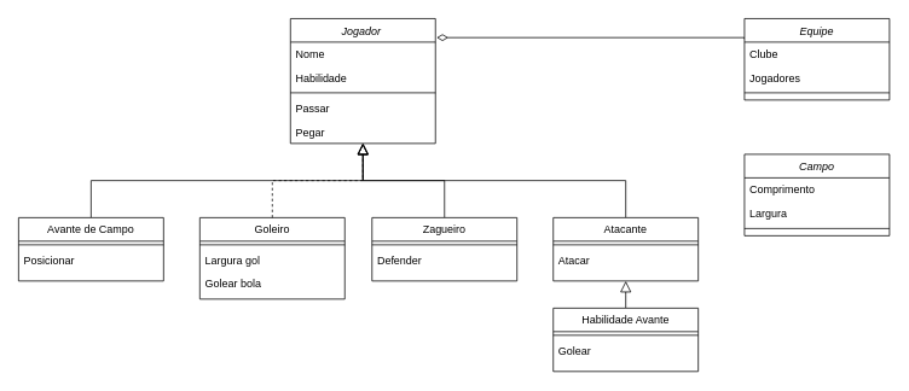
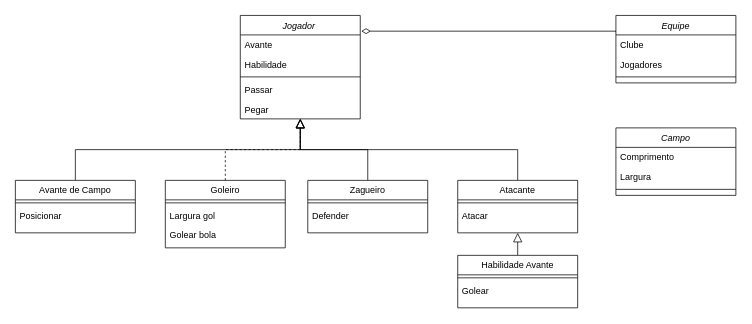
  <mxCell id="0" />
  <mxCell id="1" parent="0" />
  <mxCell id="2" value="Jogador " style="swimlane;fontStyle=2;align=center;verticalAlign=top;childLayout=stackLayout;horizontal=1;startSize=26;horizontalStack=0;resizeParent=1;resizeLast=0;collapsible=1;marginBottom=0;rounded=0;shadow=0;strokeWidth=1;" parent="1" vertex="1"><mxGeometry x="320" y="20" width="160" height="138" as="geometry"><mxRectangle x="220" y="120" width="160" height="26" as="alternateBounds" /></mxGeometry></mxCell>
- <mxCell id="3" value="Nome" style="text;align=left;verticalAlign=top;spacingLeft=4;spacingRight=4;overflow=hidden;rotatable=0;points=[[0,0.5],[1,0.5]];portConstraint=eastwest;" parent="2" vertex="1"><mxGeometry y="26" width="160" height="26" as="geometry" /></mxCell>
+ <mxCell id="3" value="Avante" style="text;align=left;verticalAlign=top;spacingLeft=4;spacingRight=4;overflow=hidden;rotatable=0;points=[[0,0.5],[1,0.5]];portConstraint=eastwest;" parent="2" vertex="1"><mxGeometry y="26" width="160" height="26" as="geometry" /></mxCell>
  <mxCell id="4" value="Habilidade" style="text;align=left;verticalAlign=top;spacingLeft=4;spacingRight=4;overflow=hidden;rotatable=0;points=[[0,0.5],[1,0.5]];portConstraint=eastwest;rounded=0;shadow=0;html=0;" parent="2" vertex="1"><mxGeometry y="52" width="160" height="26" as="geometry" /></mxCell>
  <mxCell id="5" value="" style="line;html=1;strokeWidth=1;align=left;verticalAlign=middle;spacingTop=-1;spacingLeft=3;spacingRight=3;rotatable=0;labelPosition=right;points=[];portConstraint=eastwest;" parent="2" vertex="1"><mxGeometry y="78" width="160" height="8" as="geometry" /></mxCell>
  <mxCell id="6" value="Passar" style="text;align=left;verticalAlign=top;spacingLeft=4;spacingRight=4;overflow=hidden;rotatable=0;points=[[0,0.5],[1,0.5]];portConstraint=eastwest;rounded=0;shadow=0;html=0;" parent="2" vertex="1"><mxGeometry y="86" width="160" height="26" as="geometry" /></mxCell>
  <mxCell id="7" value="Pegar" style="text;align=left;verticalAlign=top;spacingLeft=4;spacingRight=4;overflow=hidden;rotatable=0;points=[[0,0.5],[1,0.5]];portConstraint=eastwest;" parent="2" vertex="1"><mxGeometry y="112" width="160" height="26" as="geometry" /></mxCell>
  <mxCell id="8" value="Goleiro" style="swimlane;fontStyle=0;align=center;verticalAlign=top;childLayout=stackLayout;horizontal=1;startSize=26;horizontalStack=0;resizeParent=1;resizeLast=0;collapsible=1;marginBottom=0;rounded=0;shadow=0;strokeWidth=1;" parent="1" vertex="1"><mxGeometry x="220" y="240" width="160" height="90" as="geometry"><mxRectangle x="130" y="380" width="160" height="26" as="alternateBounds" /></mxGeometry></mxCell>
  <mxCell id="9" value="" style="line;html=1;strokeWidth=1;align=left;verticalAlign=middle;spacingTop=-1;spacingLeft=3;spacingRight=3;rotatable=0;labelPosition=right;points=[];portConstraint=eastwest;" parent="8" vertex="1"><mxGeometry y="26" width="160" height="8" as="geometry" /></mxCell>
  <mxCell id="10" value="Largura gol" style="text;align=left;verticalAlign=top;spacingLeft=4;spacingRight=4;overflow=hidden;rotatable=0;points=[[0,0.5],[1,0.5]];portConstraint=eastwest;fontStyle=0" parent="8" vertex="1"><mxGeometry y="34" width="160" height="26" as="geometry" /></mxCell>
  <mxCell id="11" value="Golear bola" style="text;align=left;verticalAlign=top;spacingLeft=4;spacingRight=4;overflow=hidden;rotatable=0;points=[[0,0.5],[1,0.5]];portConstraint=eastwest;" parent="8" vertex="1"><mxGeometry y="60" width="160" height="26" as="geometry" /></mxCell>
  <mxCell id="12" value="" style="endArrow=block;endSize=10;endFill=0;shadow=0;strokeWidth=1;rounded=0;edgeStyle=elbowEdgeStyle;elbow=vertical;dashed=1;" parent="1" source="8" target="2" edge="1"><mxGeometry width="160" relative="1" as="geometry"><mxPoint x="300" y="83" as="sourcePoint" /><mxPoint x="300" y="83" as="targetPoint" /></mxGeometry></mxCell>
  <mxCell id="13" style="edgeStyle=elbowEdgeStyle;shape=connector;rounded=0;orthogonalLoop=1;jettySize=auto;elbow=vertical;html=1;exitX=0.5;exitY=0;exitDx=0;exitDy=0;shadow=0;labelBackgroundColor=default;fontFamily=Helvetica;fontSize=11;fontColor=default;endArrow=block;endFill=0;endSize=10;strokeColor=default;strokeWidth=1;" edge="1" parent="1" source="14" target="7"><mxGeometry relative="1" as="geometry" /></mxCell>
  <mxCell id="14" value="Zagueiro" style="swimlane;fontStyle=0;align=center;verticalAlign=top;childLayout=stackLayout;horizontal=1;startSize=26;horizontalStack=0;resizeParent=1;resizeLast=0;collapsible=1;marginBottom=0;rounded=0;shadow=0;strokeWidth=1;" vertex="1" parent="1"><mxGeometry x="410" y="240" width="160" height="70" as="geometry"><mxRectangle x="130" y="380" width="160" height="26" as="alternateBounds" /></mxGeometry></mxCell>
  <mxCell id="15" value="" style="line;html=1;strokeWidth=1;align=left;verticalAlign=middle;spacingTop=-1;spacingLeft=3;spacingRight=3;rotatable=0;labelPosition=right;points=[];portConstraint=eastwest;" vertex="1" parent="14"><mxGeometry y="26" width="160" height="8" as="geometry" /></mxCell>
  <mxCell id="16" value="Defender" style="text;align=left;verticalAlign=top;spacingLeft=4;spacingRight=4;overflow=hidden;rotatable=0;points=[[0,0.5],[1,0.5]];portConstraint=eastwest;fontStyle=0" vertex="1" parent="14"><mxGeometry y="34" width="160" height="26" as="geometry" /></mxCell>
  <mxCell id="17" style="edgeStyle=elbowEdgeStyle;shape=connector;rounded=0;orthogonalLoop=1;jettySize=auto;elbow=vertical;html=1;exitX=0.5;exitY=0;exitDx=0;exitDy=0;shadow=0;labelBackgroundColor=default;fontFamily=Helvetica;fontSize=11;fontColor=default;endArrow=block;endFill=0;endSize=10;strokeColor=default;strokeWidth=1;" edge="1" parent="1" source="18" target="7"><mxGeometry relative="1" as="geometry" /></mxCell>
  <mxCell id="18" value="Avante de Campo" style="swimlane;fontStyle=0;align=center;verticalAlign=top;childLayout=stackLayout;horizontal=1;startSize=26;horizontalStack=0;resizeParent=1;resizeLast=0;collapsible=1;marginBottom=0;rounded=0;shadow=0;strokeWidth=1;" vertex="1" parent="1"><mxGeometry x="20" y="240" width="160" height="70" as="geometry"><mxRectangle x="130" y="380" width="160" height="26" as="alternateBounds" /></mxGeometry></mxCell>
  <mxCell id="19" value="" style="line;html=1;strokeWidth=1;align=left;verticalAlign=middle;spacingTop=-1;spacingLeft=3;spacingRight=3;rotatable=0;labelPosition=right;points=[];portConstraint=eastwest;" vertex="1" parent="18"><mxGeometry y="26" width="160" height="8" as="geometry" /></mxCell>
  <mxCell id="20" value="Posicionar" style="text;align=left;verticalAlign=top;spacingLeft=4;spacingRight=4;overflow=hidden;rotatable=0;points=[[0,0.5],[1,0.5]];portConstraint=eastwest;fontStyle=0" vertex="1" parent="18"><mxGeometry y="34" width="160" height="26" as="geometry" /></mxCell>
  <mxCell id="21" style="edgeStyle=elbowEdgeStyle;shape=connector;rounded=0;orthogonalLoop=1;jettySize=auto;elbow=vertical;html=1;exitX=0.5;exitY=0;exitDx=0;exitDy=0;shadow=0;labelBackgroundColor=default;fontFamily=Helvetica;fontSize=11;fontColor=default;endArrow=block;endFill=0;endSize=10;strokeColor=default;strokeWidth=1;" edge="1" parent="1" source="22" target="7"><mxGeometry relative="1" as="geometry" /></mxCell>
  <mxCell id="22" value="Atacante" style="swimlane;fontStyle=0;align=center;verticalAlign=top;childLayout=stackLayout;horizontal=1;startSize=26;horizontalStack=0;resizeParent=1;resizeLast=0;collapsible=1;marginBottom=0;rounded=0;shadow=0;strokeWidth=1;" vertex="1" parent="1"><mxGeometry x="610" y="240" width="160" height="70" as="geometry"><mxRectangle x="130" y="380" width="160" height="26" as="alternateBounds" /></mxGeometry></mxCell>
  <mxCell id="23" value="" style="line;html=1;strokeWidth=1;align=left;verticalAlign=middle;spacingTop=-1;spacingLeft=3;spacingRight=3;rotatable=0;labelPosition=right;points=[];portConstraint=eastwest;" vertex="1" parent="22"><mxGeometry y="26" width="160" height="8" as="geometry" /></mxCell>
  <mxCell id="24" value="Atacar" style="text;align=left;verticalAlign=top;spacingLeft=4;spacingRight=4;overflow=hidden;rotatable=0;points=[[0,0.5],[1,0.5]];portConstraint=eastwest;fontStyle=0" vertex="1" parent="22"><mxGeometry y="34" width="160" height="26" as="geometry" /></mxCell>
  <mxCell id="25" style="edgeStyle=elbowEdgeStyle;shape=connector;rounded=0;orthogonalLoop=1;jettySize=auto;elbow=vertical;html=1;exitX=0.5;exitY=0;exitDx=0;exitDy=0;entryX=0.5;entryY=1;entryDx=0;entryDy=0;shadow=0;labelBackgroundColor=default;fontFamily=Helvetica;fontSize=11;fontColor=default;endArrow=block;endFill=0;endSize=10;strokeColor=default;strokeWidth=1;" edge="1" parent="1" source="26" target="22"><mxGeometry relative="1" as="geometry" /></mxCell>
  <mxCell id="26" value="Habilidade Avante" style="swimlane;fontStyle=0;align=center;verticalAlign=top;childLayout=stackLayout;horizontal=1;startSize=26;horizontalStack=0;resizeParent=1;resizeLast=0;collapsible=1;marginBottom=0;rounded=0;shadow=0;strokeWidth=1;" vertex="1" parent="1"><mxGeometry x="610" y="340" width="160" height="70" as="geometry"><mxRectangle x="130" y="380" width="160" height="26" as="alternateBounds" /></mxGeometry></mxCell>
  <mxCell id="27" value="" style="line;html=1;strokeWidth=1;align=left;verticalAlign=middle;spacingTop=-1;spacingLeft=3;spacingRight=3;rotatable=0;labelPosition=right;points=[];portConstraint=eastwest;" vertex="1" parent="26"><mxGeometry y="26" width="160" height="8" as="geometry" /></mxCell>
  <mxCell id="28" value="Golear" style="text;align=left;verticalAlign=top;spacingLeft=4;spacingRight=4;overflow=hidden;rotatable=0;points=[[0,0.5],[1,0.5]];portConstraint=eastwest;fontStyle=0" vertex="1" parent="26"><mxGeometry y="34" width="160" height="26" as="geometry" /></mxCell>
  <mxCell id="29" style="edgeStyle=elbowEdgeStyle;shape=connector;rounded=0;orthogonalLoop=1;jettySize=auto;elbow=vertical;html=1;exitX=0;exitY=0.25;exitDx=0;exitDy=0;entryX=1.008;entryY=0.147;entryDx=0;entryDy=0;entryPerimeter=0;shadow=0;labelBackgroundColor=default;fontFamily=Helvetica;fontSize=11;fontColor=default;endArrow=diamondThin;endFill=0;endSize=10;strokeColor=default;strokeWidth=1;" edge="1" parent="1" source="30" target="2"><mxGeometry relative="1" as="geometry" /></mxCell>
  <mxCell id="30" value="Equipe" style="swimlane;fontStyle=2;align=center;verticalAlign=top;childLayout=stackLayout;horizontal=1;startSize=26;horizontalStack=0;resizeParent=1;resizeLast=0;collapsible=1;marginBottom=0;rounded=0;shadow=0;strokeWidth=1;" vertex="1" parent="1"><mxGeometry x="821" y="20" width="160" height="90" as="geometry"><mxRectangle x="220" y="120" width="160" height="26" as="alternateBounds" /></mxGeometry></mxCell>
  <mxCell id="31" value="Clube" style="text;align=left;verticalAlign=top;spacingLeft=4;spacingRight=4;overflow=hidden;rotatable=0;points=[[0,0.5],[1,0.5]];portConstraint=eastwest;" vertex="1" parent="30"><mxGeometry y="26" width="160" height="26" as="geometry" /></mxCell>
  <mxCell id="32" value="Jogadores" style="text;align=left;verticalAlign=top;spacingLeft=4;spacingRight=4;overflow=hidden;rotatable=0;points=[[0,0.5],[1,0.5]];portConstraint=eastwest;rounded=0;shadow=0;html=0;" vertex="1" parent="30"><mxGeometry y="52" width="160" height="26" as="geometry" /></mxCell>
  <mxCell id="33" value="" style="line;html=1;strokeWidth=1;align=left;verticalAlign=middle;spacingTop=-1;spacingLeft=3;spacingRight=3;rotatable=0;labelPosition=right;points=[];portConstraint=eastwest;" vertex="1" parent="30"><mxGeometry y="78" width="160" height="8" as="geometry" /></mxCell>
  <mxCell id="34" value="Campo" style="swimlane;fontStyle=2;align=center;verticalAlign=top;childLayout=stackLayout;horizontal=1;startSize=26;horizontalStack=0;resizeParent=1;resizeLast=0;collapsible=1;marginBottom=0;rounded=0;shadow=0;strokeWidth=1;" vertex="1" parent="1"><mxGeometry x="821" y="170" width="160" height="90" as="geometry"><mxRectangle x="220" y="120" width="160" height="26" as="alternateBounds" /></mxGeometry></mxCell>
  <mxCell id="35" value="Comprimento" style="text;align=left;verticalAlign=top;spacingLeft=4;spacingRight=4;overflow=hidden;rotatable=0;points=[[0,0.5],[1,0.5]];portConstraint=eastwest;" vertex="1" parent="34"><mxGeometry y="26" width="160" height="26" as="geometry" /></mxCell>
  <mxCell id="36" value="Largura" style="text;align=left;verticalAlign=top;spacingLeft=4;spacingRight=4;overflow=hidden;rotatable=0;points=[[0,0.5],[1,0.5]];portConstraint=eastwest;rounded=0;shadow=0;html=0;" vertex="1" parent="34"><mxGeometry y="52" width="160" height="26" as="geometry" /></mxCell>
  <mxCell id="37" value="" style="line;html=1;strokeWidth=1;align=left;verticalAlign=middle;spacingTop=-1;spacingLeft=3;spacingRight=3;rotatable=0;labelPosition=right;points=[];portConstraint=eastwest;" vertex="1" parent="34"><mxGeometry y="78" width="160" height="8" as="geometry" /></mxCell>
